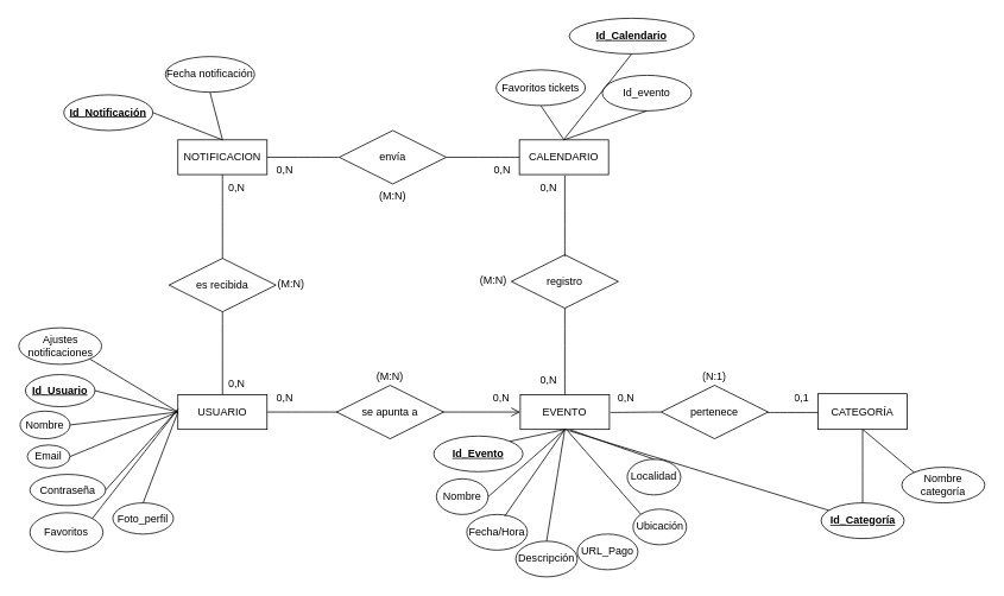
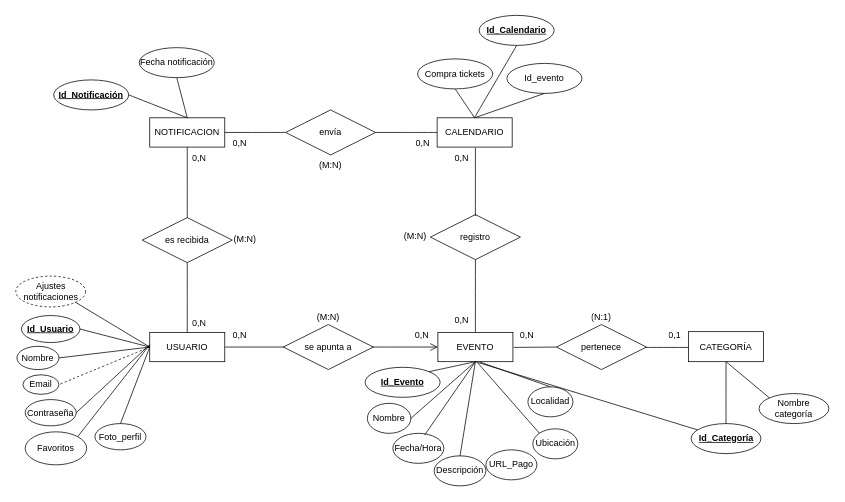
  <mxCell id="0" />
  <mxCell id="1" parent="0" />
  <mxCell id="2" value="USUARIO" style="whiteSpace=wrap;html=1;align=center;" vertex="1" parent="1"><mxGeometry x="199" y="442.5" width="100" height="39" as="geometry" /></mxCell>
  <mxCell id="3" value="EVENTO" style="whiteSpace=wrap;html=1;align=center;" vertex="1" parent="1"><mxGeometry x="583" y="442.5" width="100" height="39" as="geometry" /></mxCell>
  <mxCell id="4" value="CALENDARIO" style="whiteSpace=wrap;html=1;align=center;" vertex="1" parent="1"><mxGeometry x="582" y="156.5" width="100" height="39" as="geometry" /></mxCell>
  <mxCell id="5" value="NOTIFICACION" style="whiteSpace=wrap;html=1;align=center;" vertex="1" parent="1"><mxGeometry x="199" y="156.5" width="100" height="39" as="geometry" /></mxCell>
  <mxCell id="6" value="" style="endArrow=open;html=1;rounded=0;fontSize=12;startSize=8;endSize=8;curved=1;exitX=1;exitY=0.5;exitDx=0;exitDy=0;entryX=0;entryY=0.5;entryDx=0;entryDy=0;" edge="1" source="2" target="3" parent="1"><mxGeometry relative="1" as="geometry"><mxPoint x="451" y="611.5" as="sourcePoint" /><mxPoint x="611" y="611.5" as="targetPoint" /></mxGeometry></mxCell>
  <mxCell id="7" value="CATEGORÍA" style="whiteSpace=wrap;html=1;align=center;" vertex="1" parent="1"><mxGeometry x="917" y="441.5" width="100" height="40" as="geometry" /></mxCell>
  <mxCell id="8" value="" style="endArrow=none;html=1;rounded=0;fontSize=12;startSize=8;endSize=8;curved=1;exitX=1;exitY=0.5;exitDx=0;exitDy=0;entryX=0;entryY=0.5;entryDx=0;entryDy=0;" edge="1" target="10" parent="1"><mxGeometry relative="1" as="geometry"><mxPoint x="684" y="462.5" as="sourcePoint" /><mxPoint x="776" y="462.5" as="targetPoint" /></mxGeometry></mxCell>
  <mxCell id="9" value="se apunta a" style="shape=rhombus;perimeter=rhombusPerimeter;whiteSpace=wrap;html=1;align=center;" vertex="1" parent="1"><mxGeometry x="377" y="432" width="120" height="60" as="geometry" /></mxCell>
  <mxCell id="10" value="pertenece" style="shape=rhombus;perimeter=rhombusPerimeter;whiteSpace=wrap;html=1;align=center;" vertex="1" parent="1"><mxGeometry x="741" y="432" width="120" height="60" as="geometry" /></mxCell>
  <mxCell id="11" value="" style="endArrow=none;html=1;rounded=0;fontSize=12;startSize=8;endSize=8;curved=1;exitX=1;exitY=0.5;exitDx=0;exitDy=0;entryX=0;entryY=0.5;entryDx=0;entryDy=0;" edge="1" parent="1"><mxGeometry relative="1" as="geometry"><mxPoint x="860" y="462.5" as="sourcePoint" /><mxPoint x="917" y="462.5" as="targetPoint" /></mxGeometry></mxCell>
  <mxCell id="12" value="registro" style="shape=rhombus;perimeter=rhombusPerimeter;whiteSpace=wrap;html=1;align=center;" vertex="1" parent="1"><mxGeometry x="573" y="285.5" width="120" height="60" as="geometry" /></mxCell>
  <mxCell id="13" value="" style="endArrow=none;html=1;rounded=0;fontSize=12;startSize=8;endSize=8;curved=1;exitX=0.5;exitY=0;exitDx=0;exitDy=0;entryX=0.5;entryY=1;entryDx=0;entryDy=0;" edge="1" source="3" target="12" parent="1"><mxGeometry relative="1" as="geometry"><mxPoint x="612" y="403.5" as="sourcePoint" /><mxPoint x="772" y="403.5" as="targetPoint" /></mxGeometry></mxCell>
  <mxCell id="14" value="" style="endArrow=none;html=1;rounded=0;fontSize=12;startSize=8;endSize=8;curved=1;exitX=0.5;exitY=0;exitDx=0;exitDy=0;" edge="1" parent="1"><mxGeometry relative="1" as="geometry"><mxPoint x="633" y="287.5" as="sourcePoint" /><mxPoint x="633" y="196.5" as="targetPoint" /></mxGeometry></mxCell>
  <mxCell id="15" value="envía" style="shape=rhombus;perimeter=rhombusPerimeter;whiteSpace=wrap;html=1;align=center;" vertex="1" parent="1"><mxGeometry x="380" y="146" width="120" height="60" as="geometry" /></mxCell>
  <mxCell id="16" value="es recibida" style="shape=rhombus;perimeter=rhombusPerimeter;whiteSpace=wrap;html=1;align=center;" vertex="1" parent="1"><mxGeometry x="189" y="289.5" width="120" height="60" as="geometry" /></mxCell>
  <mxCell id="17" value="" style="endArrow=none;html=1;rounded=0;fontSize=12;startSize=8;endSize=8;curved=1;exitX=0;exitY=0.5;exitDx=0;exitDy=0;entryX=1;entryY=0.5;entryDx=0;entryDy=0;" edge="1" source="4" target="15" parent="1"><mxGeometry relative="1" as="geometry"><mxPoint x="443" y="490.5" as="sourcePoint" /><mxPoint x="603" y="490.5" as="targetPoint" /></mxGeometry></mxCell>
  <mxCell id="18" value="" style="endArrow=none;html=1;rounded=0;fontSize=12;startSize=8;endSize=8;curved=1;exitX=0;exitY=0.5;exitDx=0;exitDy=0;entryX=1;entryY=0.5;entryDx=0;entryDy=0;" edge="1" source="15" target="5" parent="1"><mxGeometry relative="1" as="geometry"><mxPoint x="443" y="490.5" as="sourcePoint" /><mxPoint x="603" y="490.5" as="targetPoint" /></mxGeometry></mxCell>
  <mxCell id="19" value="" style="endArrow=none;html=1;rounded=0;fontSize=12;startSize=8;endSize=8;curved=1;exitX=0.5;exitY=1;exitDx=0;exitDy=0;entryX=0.5;entryY=0;entryDx=0;entryDy=0;" edge="1" source="5" target="16" parent="1"><mxGeometry relative="1" as="geometry"><mxPoint x="443" y="490.5" as="sourcePoint" /><mxPoint x="603" y="490.5" as="targetPoint" /></mxGeometry></mxCell>
  <mxCell id="20" value="" style="endArrow=none;html=1;rounded=0;fontSize=12;startSize=8;endSize=8;curved=1;exitX=0.5;exitY=1;exitDx=0;exitDy=0;" edge="1" source="16" target="2" parent="1"><mxGeometry relative="1" as="geometry"><mxPoint x="443" y="490.5" as="sourcePoint" /><mxPoint x="603" y="490.5" as="targetPoint" /></mxGeometry></mxCell>
  <mxCell id="21" value="0,N" style="text;strokeColor=none;fillColor=none;spacingLeft=4;spacingRight=4;overflow=hidden;rotatable=0;points=[[0,0.5],[1,0.5]];portConstraint=eastwest;fontSize=12;whiteSpace=wrap;html=1;align=center;" vertex="1" parent="1"><mxGeometry x="299" y="432" width="40" height="30" as="geometry" /></mxCell>
  <mxCell id="22" value="0,N" style="text;strokeColor=none;fillColor=none;spacingLeft=4;spacingRight=4;overflow=hidden;rotatable=0;points=[[0,0.5],[1,0.5]];portConstraint=eastwest;fontSize=12;whiteSpace=wrap;html=1;align=center;" vertex="1" parent="1"><mxGeometry x="542" y="432" width="40" height="30" as="geometry" /></mxCell>
  <mxCell id="23" value="(M:N)" style="text;strokeColor=none;fillColor=none;spacingLeft=4;spacingRight=4;overflow=hidden;rotatable=0;points=[[0,0.5],[1,0.5]];portConstraint=eastwest;fontSize=12;whiteSpace=wrap;html=1;align=center;" vertex="1" parent="1"><mxGeometry x="417" y="408.5" width="40" height="30" as="geometry" /></mxCell>
  <mxCell id="24" value="0,N" style="text;strokeColor=none;fillColor=none;spacingLeft=4;spacingRight=4;overflow=hidden;rotatable=0;points=[[0,0.5],[1,0.5]];portConstraint=eastwest;fontSize=12;whiteSpace=wrap;html=1;align=center;" vertex="1" parent="1"><mxGeometry x="682" y="432" width="40" height="30" as="geometry" /></mxCell>
  <mxCell id="25" value="0,1" style="text;strokeColor=none;fillColor=none;spacingLeft=4;spacingRight=4;overflow=hidden;rotatable=0;points=[[0,0.5],[1,0.5]];portConstraint=eastwest;fontSize=12;whiteSpace=wrap;html=1;align=center;" vertex="1" parent="1"><mxGeometry x="879" y="432" width="40" height="30" as="geometry" /></mxCell>
  <mxCell id="26" value="(N:1)" style="text;strokeColor=none;fillColor=none;spacingLeft=4;spacingRight=4;overflow=hidden;rotatable=0;points=[[0,0.5],[1,0.5]];portConstraint=eastwest;fontSize=12;whiteSpace=wrap;html=1;align=center;" vertex="1" parent="1"><mxGeometry x="781" y="408.5" width="40" height="30" as="geometry" /></mxCell>
  <mxCell id="27" value="0,N" style="text;strokeColor=none;fillColor=none;spacingLeft=4;spacingRight=4;overflow=hidden;rotatable=0;points=[[0,0.5],[1,0.5]];portConstraint=eastwest;fontSize=12;whiteSpace=wrap;html=1;align=center;" vertex="1" parent="1"><mxGeometry x="595" y="411.5" width="40" height="30" as="geometry" /></mxCell>
  <mxCell id="28" value="0,N" style="text;strokeColor=none;fillColor=none;spacingLeft=4;spacingRight=4;overflow=hidden;rotatable=0;points=[[0,0.5],[1,0.5]];portConstraint=eastwest;fontSize=12;whiteSpace=wrap;html=1;align=center;" vertex="1" parent="1"><mxGeometry x="595" y="195.5" width="40" height="30" as="geometry" /></mxCell>
  <mxCell id="29" value="(M:N)" style="text;strokeColor=none;fillColor=none;spacingLeft=4;spacingRight=4;overflow=hidden;rotatable=0;points=[[0,0.5],[1,0.5]];portConstraint=eastwest;fontSize=12;whiteSpace=wrap;html=1;align=center;" vertex="1" parent="1"><mxGeometry x="533" y="300.5" width="40" height="30" as="geometry" /></mxCell>
  <mxCell id="30" value="0,N" style="text;strokeColor=none;fillColor=none;spacingLeft=4;spacingRight=4;overflow=hidden;rotatable=0;points=[[0,0.5],[1,0.5]];portConstraint=eastwest;fontSize=12;whiteSpace=wrap;html=1;align=center;" vertex="1" parent="1"><mxGeometry x="543" y="176" width="40" height="30" as="geometry" /></mxCell>
  <mxCell id="31" value="0,N" style="text;strokeColor=none;fillColor=none;spacingLeft=4;spacingRight=4;overflow=hidden;rotatable=0;points=[[0,0.5],[1,0.5]];portConstraint=eastwest;fontSize=12;whiteSpace=wrap;html=1;align=center;" vertex="1" parent="1"><mxGeometry x="299" y="176" width="40" height="30" as="geometry" /></mxCell>
  <mxCell id="32" value="(M:N)" style="text;strokeColor=none;fillColor=none;spacingLeft=4;spacingRight=4;overflow=hidden;rotatable=0;points=[[0,0.5],[1,0.5]];portConstraint=eastwest;fontSize=12;whiteSpace=wrap;html=1;align=center;" vertex="1" parent="1"><mxGeometry x="420" y="206" width="40" height="30" as="geometry" /></mxCell>
  <mxCell id="33" value="0,N" style="text;strokeColor=none;fillColor=none;spacingLeft=4;spacingRight=4;overflow=hidden;rotatable=0;points=[[0,0.5],[1,0.5]];portConstraint=eastwest;fontSize=12;whiteSpace=wrap;html=1;align=center;" vertex="1" parent="1"><mxGeometry x="245" y="195.5" width="40" height="30" as="geometry" /></mxCell>
  <mxCell id="34" value="0,N" style="text;strokeColor=none;fillColor=none;spacingLeft=4;spacingRight=4;overflow=hidden;rotatable=0;points=[[0,0.5],[1,0.5]];portConstraint=eastwest;fontSize=12;whiteSpace=wrap;html=1;align=center;" vertex="1" parent="1"><mxGeometry x="245" y="416.5" width="40" height="30" as="geometry" /></mxCell>
  <mxCell id="35" value="(M:N)" style="text;strokeColor=none;fillColor=none;spacingLeft=4;spacingRight=4;overflow=hidden;rotatable=0;points=[[0,0.5],[1,0.5]];portConstraint=eastwest;fontSize=12;whiteSpace=wrap;html=1;align=center;" vertex="1" parent="1"><mxGeometry x="306" y="304.5" width="40" height="30" as="geometry" /></mxCell>
  <mxCell id="36" value="Id_Usuario" style="ellipse;whiteSpace=wrap;html=1;align=center;fontStyle=5" vertex="1" parent="1"><mxGeometry x="28" y="420" width="78" height="36" as="geometry" /></mxCell>
  <mxCell id="37" value="Nombre" style="ellipse;whiteSpace=wrap;html=1;align=center;fontStyle=0" vertex="1" parent="1"><mxGeometry x="22" y="461" width="56" height="31" as="geometry" /></mxCell>
  <mxCell id="38" value="Email" style="ellipse;whiteSpace=wrap;html=1;align=center;fontStyle=0" vertex="1" parent="1"><mxGeometry x="30" y="499" width="48" height="26" as="geometry" /></mxCell>
- <mxCell id="39" value="Contraseña" style="ellipse;whiteSpace=wrap;html=1;align=center;fontStyle=0" vertex="1" parent="1"><mxGeometry x="33" y="532" width="85" height="35" as="geometry" /></mxCell>
+ <mxCell id="39" value="Contraseña" style="ellipse;whiteSpace=wrap;html=1;align=center;fontStyle=0" vertex="1" parent="1"><mxGeometry x="33" y="532" width="68" height="35" as="geometry" /></mxCell>
  <mxCell id="40" value="Favoritos" style="ellipse;whiteSpace=wrap;html=1;align=center;fontStyle=0" vertex="1" parent="1"><mxGeometry x="33" y="575" width="82" height="44" as="geometry" /></mxCell>
  <mxCell id="41" value="Foto_perfil" style="ellipse;whiteSpace=wrap;html=1;align=center;fontStyle=0" vertex="1" parent="1"><mxGeometry x="126" y="564" width="68" height="35" as="geometry" /></mxCell>
  <mxCell id="42" value="" style="endArrow=none;html=1;rounded=0;fontSize=12;startSize=8;endSize=8;curved=1;exitX=0;exitY=0.5;exitDx=0;exitDy=0;entryX=1;entryY=0.5;entryDx=0;entryDy=0;" edge="1" parent="1" source="2" target="36"><mxGeometry relative="1" as="geometry"><mxPoint x="299" y="458" as="sourcePoint" /><mxPoint x="459" y="458" as="targetPoint" /></mxGeometry></mxCell>
  <mxCell id="43" value="" style="endArrow=none;html=1;rounded=0;fontSize=12;startSize=8;endSize=8;curved=1;exitX=0;exitY=0.5;exitDx=0;exitDy=0;entryX=1;entryY=0.5;entryDx=0;entryDy=0;" edge="1" parent="1" source="2" target="37"><mxGeometry relative="1" as="geometry"><mxPoint x="299" y="458" as="sourcePoint" /><mxPoint x="459" y="458" as="targetPoint" /></mxGeometry></mxCell>
- <mxCell id="44" value="" style="endArrow=none;html=1;rounded=0;fontSize=12;startSize=8;endSize=8;curved=1;exitX=0;exitY=0.5;exitDx=0;exitDy=0;entryX=1;entryY=0.5;entryDx=0;entryDy=0;" edge="1" parent="1" source="2" target="38"><mxGeometry relative="1" as="geometry"><mxPoint x="299" y="458" as="sourcePoint" /><mxPoint x="459" y="458" as="targetPoint" /></mxGeometry></mxCell>
+ <mxCell id="44" value="" style="endArrow=none;html=1;rounded=0;fontSize=12;startSize=8;endSize=8;curved=1;exitX=0;exitY=0.5;exitDx=0;exitDy=0;entryX=1;entryY=0.5;entryDx=0;entryDy=0;dashed=1;" edge="1" parent="1" source="2" target="38"><mxGeometry relative="1" as="geometry"><mxPoint x="299" y="458" as="sourcePoint" /><mxPoint x="459" y="458" as="targetPoint" /></mxGeometry></mxCell>
  <mxCell id="45" value="" style="endArrow=none;html=1;rounded=0;fontSize=12;startSize=8;endSize=8;curved=1;entryX=1;entryY=0.5;entryDx=0;entryDy=0;" edge="1" parent="1" target="39"><mxGeometry relative="1" as="geometry"><mxPoint x="199" y="459" as="sourcePoint" /><mxPoint x="459" y="458" as="targetPoint" /></mxGeometry></mxCell>
  <mxCell id="46" value="" style="endArrow=none;html=1;rounded=0;fontSize=12;startSize=8;endSize=8;curved=1;entryX=1;entryY=0;entryDx=0;entryDy=0;" edge="1" parent="1" target="40"><mxGeometry relative="1" as="geometry"><mxPoint x="199" y="459" as="sourcePoint" /><mxPoint x="96" y="577" as="targetPoint" /></mxGeometry></mxCell>
  <mxCell id="47" value="" style="endArrow=none;html=1;rounded=0;fontSize=12;startSize=8;endSize=8;curved=1;exitX=0;exitY=0.5;exitDx=0;exitDy=0;entryX=0.5;entryY=0;entryDx=0;entryDy=0;" edge="1" parent="1" source="2" target="41"><mxGeometry relative="1" as="geometry"><mxPoint x="299" y="458" as="sourcePoint" /><mxPoint x="459" y="458" as="targetPoint" /></mxGeometry></mxCell>
  <mxCell id="48" value="Id_Evento" style="ellipse;whiteSpace=wrap;html=1;align=center;fontStyle=5" vertex="1" parent="1"><mxGeometry x="486" y="489" width="100" height="40" as="geometry" /></mxCell>
  <mxCell id="49" value="Nombre" style="ellipse;whiteSpace=wrap;html=1;align=center;fontStyle=0" vertex="1" parent="1"><mxGeometry x="489" y="537" width="58" height="40" as="geometry" /></mxCell>
  <mxCell id="50" value="Fecha/Hora" style="ellipse;whiteSpace=wrap;html=1;align=center;fontStyle=0" vertex="1" parent="1"><mxGeometry x="523" y="577" width="68" height="40" as="geometry" /></mxCell>
  <mxCell id="51" value="Descripción" style="ellipse;whiteSpace=wrap;html=1;align=center;fontStyle=0" vertex="1" parent="1"><mxGeometry x="578" y="607" width="69" height="40" as="geometry" /></mxCell>
  <mxCell id="52" value="Ubicación" style="ellipse;whiteSpace=wrap;html=1;align=center;fontStyle=0" vertex="1" parent="1"><mxGeometry x="709.5" y="571" width="60" height="40" as="geometry" /></mxCell>
  <mxCell id="53" value="URL_Pago" style="ellipse;whiteSpace=wrap;html=1;align=center;fontStyle=0" vertex="1" parent="1"><mxGeometry x="647" y="599" width="68" height="40" as="geometry" /></mxCell>
  <mxCell id="54" value="" style="endArrow=none;html=1;rounded=0;fontSize=12;startSize=8;endSize=8;curved=1;exitX=0.5;exitY=1;exitDx=0;exitDy=0;entryX=1;entryY=0;entryDx=0;entryDy=0;" edge="1" parent="1" source="3" target="48"><mxGeometry relative="1" as="geometry"><mxPoint x="558" y="558" as="sourcePoint" /><mxPoint x="718" y="558" as="targetPoint" /></mxGeometry></mxCell>
  <mxCell id="55" value="" style="endArrow=none;html=1;rounded=0;fontSize=12;startSize=8;endSize=8;curved=1;entryX=0.5;entryY=1;entryDx=0;entryDy=0;exitX=1;exitY=0.5;exitDx=0;exitDy=0;" edge="1" parent="1" source="49" target="3"><mxGeometry relative="1" as="geometry"><mxPoint x="558" y="558" as="sourcePoint" /><mxPoint x="718" y="558" as="targetPoint" /></mxGeometry></mxCell>
  <mxCell id="56" value="" style="endArrow=none;html=1;rounded=0;fontSize=12;startSize=8;endSize=8;curved=1;exitX=0.5;exitY=1;exitDx=0;exitDy=0;entryX=0.625;entryY=0.05;entryDx=0;entryDy=0;entryPerimeter=0;" edge="1" parent="1" source="3" target="50"><mxGeometry relative="1" as="geometry"><mxPoint x="558" y="558" as="sourcePoint" /><mxPoint x="718" y="558" as="targetPoint" /></mxGeometry></mxCell>
  <mxCell id="57" value="" style="endArrow=none;html=1;rounded=0;fontSize=12;startSize=8;endSize=8;curved=1;exitX=0.5;exitY=1;exitDx=0;exitDy=0;entryX=0.5;entryY=0;entryDx=0;entryDy=0;" edge="1" parent="1" source="3" target="51"><mxGeometry relative="1" as="geometry"><mxPoint x="558" y="558" as="sourcePoint" /><mxPoint x="718" y="558" as="targetPoint" /></mxGeometry></mxCell>
  <mxCell id="58" value="" style="endArrow=none;html=1;rounded=0;fontSize=12;startSize=8;endSize=8;curved=1;entryX=0;entryY=0;entryDx=0;entryDy=0;" edge="1" parent="1" target="52"><mxGeometry relative="1" as="geometry"><mxPoint x="636" y="483" as="sourcePoint" /><mxPoint x="704" y="545" as="targetPoint" /></mxGeometry></mxCell>
  <mxCell id="59" value="" style="endArrow=none;html=1;rounded=0;fontSize=12;startSize=8;endSize=8;curved=1;exitX=0.5;exitY=1;exitDx=0;exitDy=0;" edge="1" parent="1" source="3" target="60"><mxGeometry relative="1" as="geometry"><mxPoint x="558" y="558" as="sourcePoint" /><mxPoint x="718" y="558" as="targetPoint" /></mxGeometry></mxCell>
  <mxCell id="60" value="Id_Categoría" style="ellipse;whiteSpace=wrap;html=1;align=center;fontStyle=5" vertex="1" parent="1"><mxGeometry x="920.5" y="564" width="93" height="40" as="geometry" /></mxCell>
  <mxCell id="61" value="" style="endArrow=none;html=1;rounded=0;fontSize=12;startSize=8;endSize=8;curved=1;exitX=0.5;exitY=1;exitDx=0;exitDy=0;entryX=0.5;entryY=0;entryDx=0;entryDy=0;" edge="1" parent="1" source="7" target="60"><mxGeometry relative="1" as="geometry"><mxPoint x="899" y="562" as="sourcePoint" /><mxPoint x="1059" y="562" as="targetPoint" /></mxGeometry></mxCell>
  <mxCell id="62" value="Nombre categoría" style="ellipse;whiteSpace=wrap;html=1;align=center;fontStyle=0" vertex="1" parent="1"><mxGeometry x="1011" y="524" width="93" height="40" as="geometry" /></mxCell>
  <mxCell id="63" value="" style="endArrow=none;html=1;rounded=0;fontSize=12;startSize=8;endSize=8;curved=1;exitX=0.5;exitY=1;exitDx=0;exitDy=0;entryX=0;entryY=0;entryDx=0;entryDy=0;" edge="1" parent="1" source="7" target="62"><mxGeometry relative="1" as="geometry"><mxPoint x="707" y="570" as="sourcePoint" /><mxPoint x="867" y="570" as="targetPoint" /></mxGeometry></mxCell>
- <mxCell id="64" value="Id_Calendario" style="ellipse;whiteSpace=wrap;html=1;align=center;fontStyle=5" vertex="1" parent="1"><mxGeometry x="638" y="20" width="140" height="40" as="geometry" /></mxCell>
+ <mxCell id="64" value="Id_Calendario" style="ellipse;whiteSpace=wrap;html=1;align=center;fontStyle=5" vertex="1" parent="1"><mxGeometry x="638" y="20" width="100" height="40" as="geometry" /></mxCell>
  <mxCell id="65" value="Id_evento" style="ellipse;whiteSpace=wrap;html=1;align=center;fontStyle=0" vertex="1" parent="1"><mxGeometry x="675" y="84" width="100" height="40" as="geometry" /></mxCell>
- <mxCell id="66" value="Favoritos tickets" style="ellipse;whiteSpace=wrap;html=1;align=center;fontStyle=0" vertex="1" parent="1"><mxGeometry x="556" y="78" width="100" height="40" as="geometry" /></mxCell>
+ <mxCell id="66" value="Compra tickets" style="ellipse;whiteSpace=wrap;html=1;align=center;fontStyle=0" vertex="1" parent="1"><mxGeometry x="556" y="78" width="100" height="40" as="geometry" /></mxCell>
  <mxCell id="67" value="" style="endArrow=none;html=1;rounded=0;fontSize=12;startSize=8;endSize=8;curved=1;exitX=0.5;exitY=1;exitDx=0;exitDy=0;entryX=0.5;entryY=0;entryDx=0;entryDy=0;" edge="1" parent="1" source="66" target="4"><mxGeometry relative="1" as="geometry"><mxPoint x="532" y="426" as="sourcePoint" /><mxPoint x="692" y="426" as="targetPoint" /></mxGeometry></mxCell>
  <mxCell id="68" value="" style="endArrow=none;html=1;rounded=0;fontSize=12;startSize=8;endSize=8;curved=1;entryX=0.5;entryY=1;entryDx=0;entryDy=0;exitX=0.5;exitY=0;exitDx=0;exitDy=0;" edge="1" parent="1" source="4" target="65"><mxGeometry relative="1" as="geometry"><mxPoint x="634" y="152" as="sourcePoint" /><mxPoint x="692" y="426" as="targetPoint" /></mxGeometry></mxCell>
  <mxCell id="69" value="" style="endArrow=none;html=1;rounded=0;fontSize=12;startSize=8;endSize=8;curved=1;entryX=0.5;entryY=1;entryDx=0;entryDy=0;" edge="1" parent="1" target="64"><mxGeometry relative="1" as="geometry"><mxPoint x="632" y="156" as="sourcePoint" /><mxPoint x="738" y="257" as="targetPoint" /></mxGeometry></mxCell>
  <mxCell id="70" value="Id_Notificación" style="ellipse;whiteSpace=wrap;html=1;align=center;fontStyle=5" vertex="1" parent="1"><mxGeometry x="71" y="106" width="100" height="40" as="geometry" /></mxCell>
  <mxCell id="71" value="Fecha notificación" style="ellipse;whiteSpace=wrap;html=1;align=center;fontStyle=0" vertex="1" parent="1"><mxGeometry x="185" y="63" width="100" height="40" as="geometry" /></mxCell>
  <mxCell id="72" value="" style="endArrow=none;html=1;rounded=0;fontSize=12;startSize=8;endSize=8;curved=1;exitX=0.5;exitY=1;exitDx=0;exitDy=0;entryX=0.5;entryY=0;entryDx=0;entryDy=0;" edge="1" parent="1" source="71" target="5"><mxGeometry relative="1" as="geometry"><mxPoint x="335" y="296" as="sourcePoint" /><mxPoint x="495" y="296" as="targetPoint" /></mxGeometry></mxCell>
  <mxCell id="73" value="" style="endArrow=none;html=1;rounded=0;fontSize=12;startSize=8;endSize=8;curved=1;exitX=1;exitY=0.5;exitDx=0;exitDy=0;entryX=0.5;entryY=0;entryDx=0;entryDy=0;" edge="1" parent="1" source="70" target="5"><mxGeometry relative="1" as="geometry"><mxPoint x="150" y="204" as="sourcePoint" /><mxPoint x="310" y="204" as="targetPoint" /></mxGeometry></mxCell>
- <mxCell id="74" value="Ajustes notificaciones" style="ellipse;whiteSpace=wrap;html=1;align=center;fontStyle=0" vertex="1" parent="1"><mxGeometry x="20.5" y="367.5" width="93" height="41" as="geometry" /></mxCell>
+ <mxCell id="74" value="Ajustes notificaciones" style="ellipse;whiteSpace=wrap;html=1;align=center;fontStyle=0;dashed=1;" vertex="1" parent="1"><mxGeometry x="20.5" y="367.5" width="93" height="41" as="geometry" /></mxCell>
  <mxCell id="75" value="" style="endArrow=none;html=1;rounded=0;fontSize=12;startSize=8;endSize=8;curved=1;entryX=0;entryY=0.5;entryDx=0;entryDy=0;exitX=1;exitY=1;exitDx=0;exitDy=0;" edge="1" parent="1" source="74" target="2"><mxGeometry relative="1" as="geometry"><mxPoint x="608" y="359" as="sourcePoint" /><mxPoint x="768" y="359" as="targetPoint" /></mxGeometry></mxCell>
  <mxCell id="76" value="Localidad" style="ellipse;whiteSpace=wrap;html=1;align=center;fontStyle=0" vertex="1" parent="1"><mxGeometry x="703" y="515" width="60" height="40" as="geometry" /></mxCell>
  <mxCell id="77" value="" style="endArrow=none;html=1;rounded=0;fontSize=12;startSize=8;endSize=8;curved=1;exitX=0.5;exitY=0;exitDx=0;exitDy=0;" edge="1" parent="1" source="76"><mxGeometry relative="1" as="geometry"><mxPoint x="413" y="419" as="sourcePoint" /><mxPoint x="639" y="482" as="targetPoint" /></mxGeometry></mxCell>
